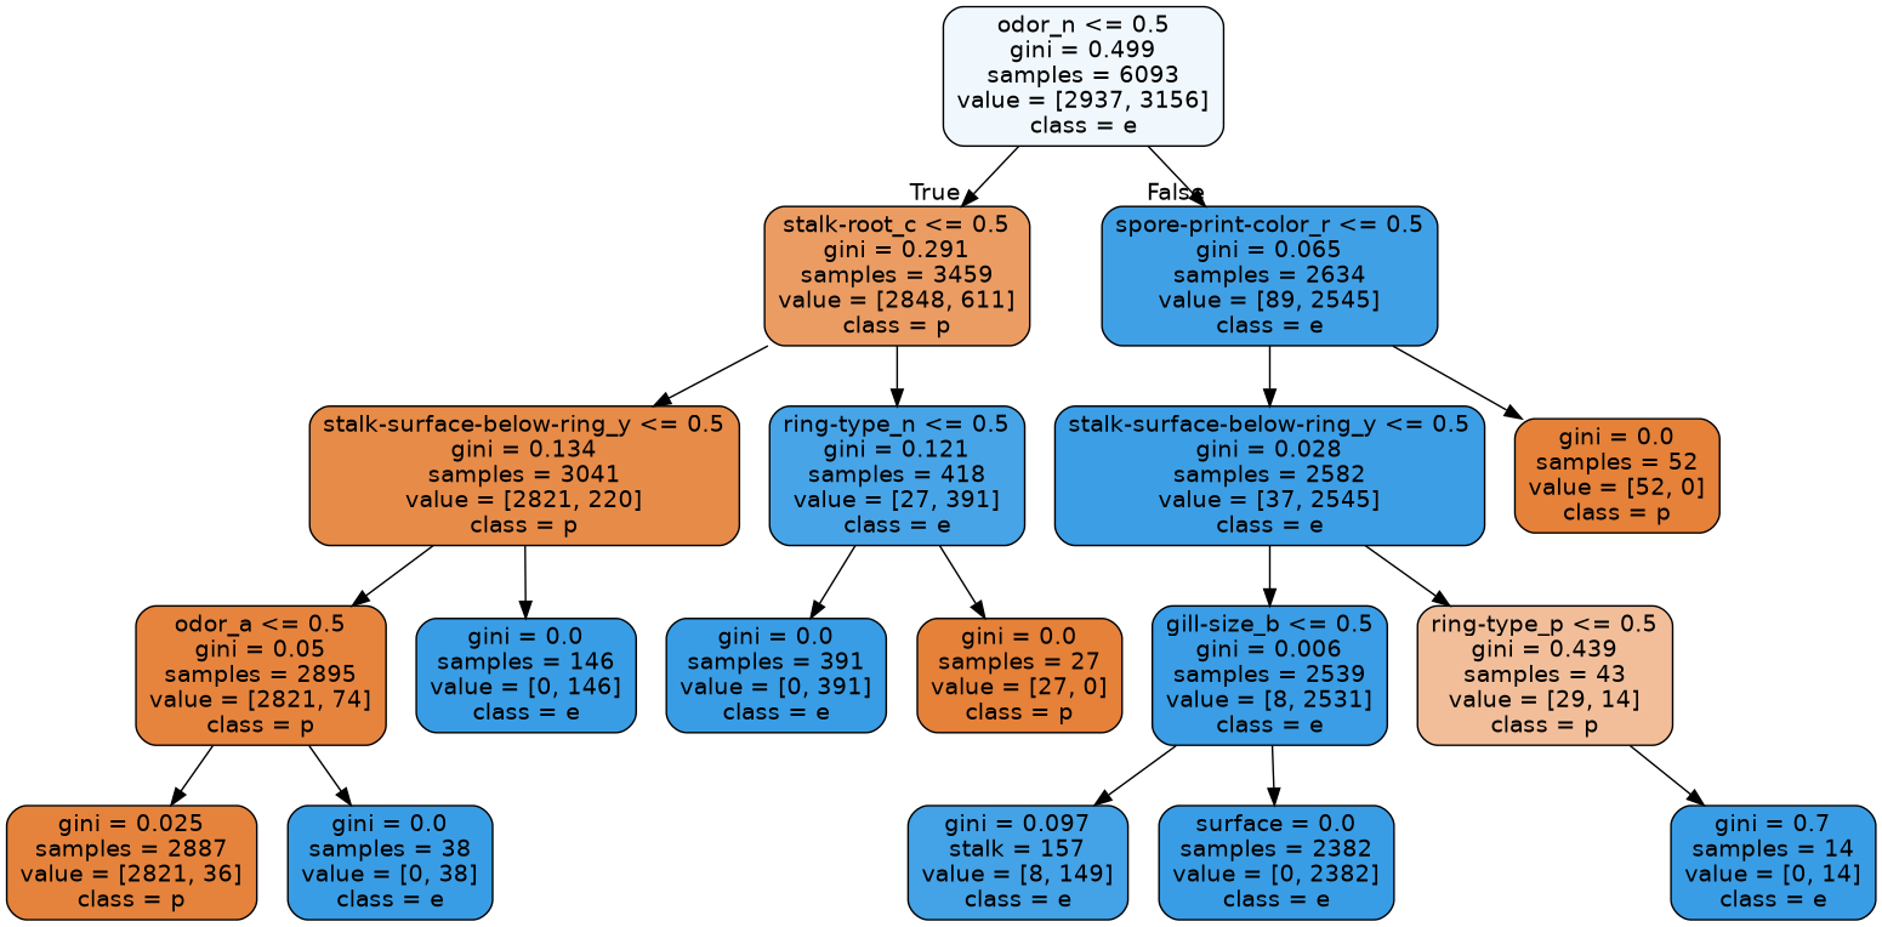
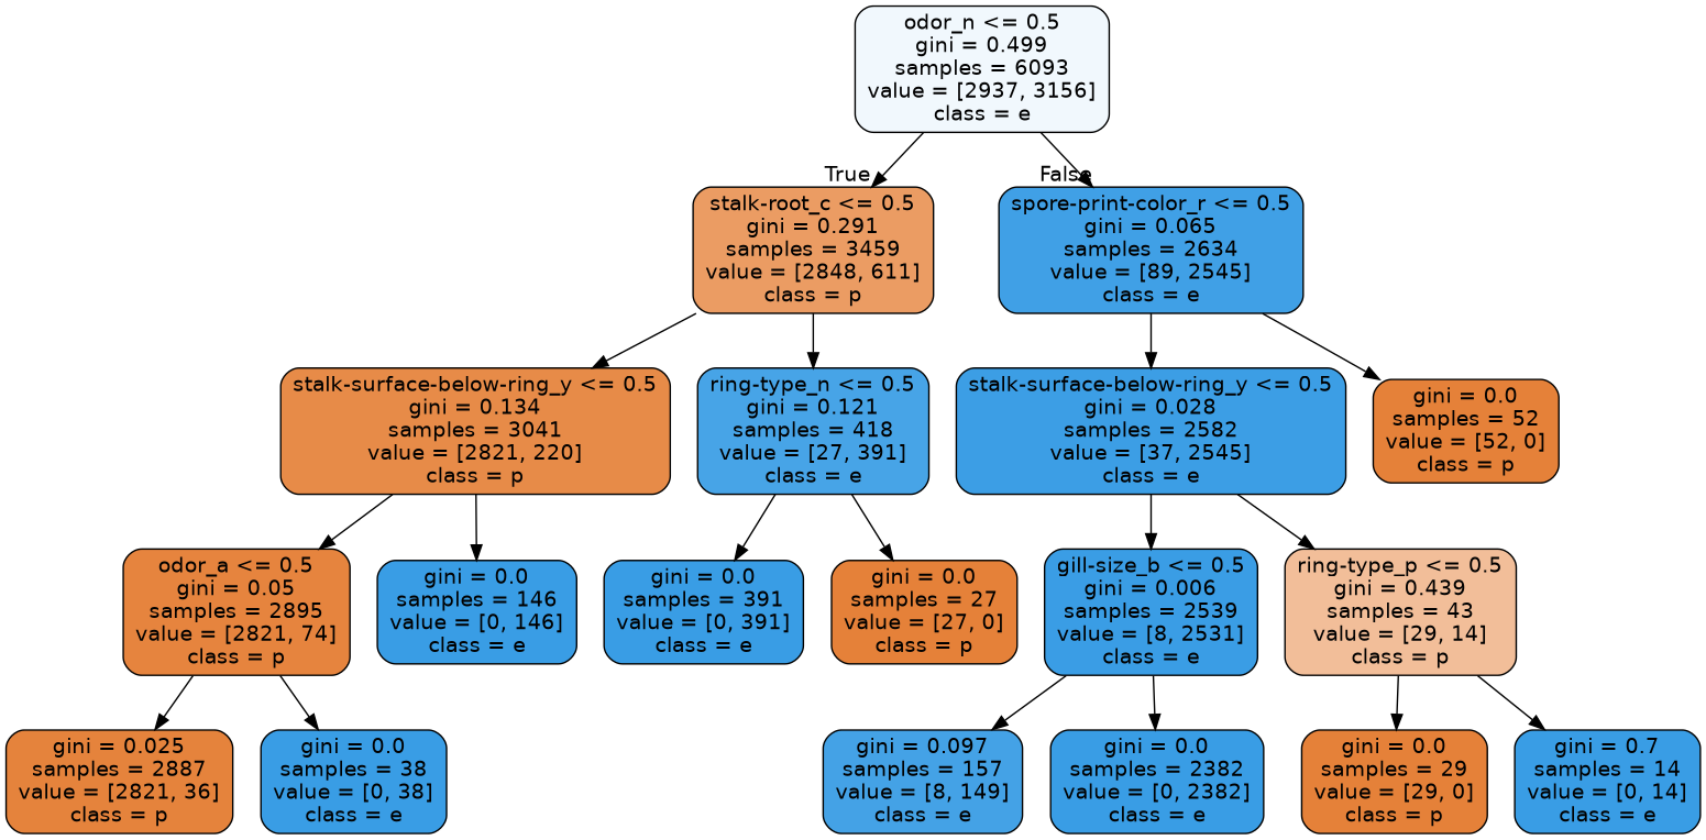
  digraph {
    node [color=black fillcolor="#399de5" fontname=helvetica shape=box style="filled, rounded"]
    edge [fontname=helvetica]
    n1 [fillcolor="#f1f8fd" label="odor_n <= 0.5\ngini = 0.499\nsamples = 6093\nvalue = [2937, 3156]\nclass = e"]
    n2 [fillcolor="#eb9c63" label="stalk-root_c <= 0.5\ngini = 0.291\nsamples = 3459\nvalue = [2848, 611]\nclass = p"]
    n3 [fillcolor="#40a0e6" label="spore-print-color_r <= 0.5\ngini = 0.065\nsamples = 2634\nvalue = [89, 2545]\nclass = e"]
    n4 [fillcolor="#e78b48" label="stalk-surface-below-ring_y <= 0.5\ngini = 0.134\nsamples = 3041\nvalue = [2821, 220]\nclass = p"]
    n5 [fillcolor="#47a4e7" label="ring-type_n <= 0.5\ngini = 0.121\nsamples = 418\nvalue = [27, 391]\nclass = e"]
    n6 [fillcolor="#3c9ee5" label="stalk-surface-below-ring_y <= 0.5\ngini = 0.028\nsamples = 2582\nvalue = [37, 2545]\nclass = e"]
    n7 [fillcolor="#e58139" label="gini = 0.0\nsamples = 52\nvalue = [52, 0]\nclass = p"]
    n8 [fillcolor="#e6843e" label="odor_a <= 0.5\ngini = 0.05\nsamples = 2895\nvalue = [2821, 74]\nclass = p"]
    n9 [label="gini = 0.0\nsamples = 146\nvalue = [0, 146]\nclass = e"]
    n10 [label="gini = 0.0\nsamples = 391\nvalue = [0, 391]\nclass = e"]
    n11 [fillcolor="#e58139" label="gini = 0.0\nsamples = 27\nvalue = [27, 0]\nclass = p"]
    n12 [fillcolor="#e5833c" label="gini = 0.025\nsamples = 2887\nvalue = [2821, 36]\nclass = p"]
    n13 [label="gini = 0.0\nsamples = 38\nvalue = [0, 38]\nclass = e"]
    n14 [fillcolor="#3a9de5" label="gill-size_b <= 0.5\ngini = 0.006\nsamples = 2539\nvalue = [8, 2531]\nclass = e"]
    n15 [fillcolor="#f2be99" label="ring-type_p <= 0.5\ngini = 0.439\nsamples = 43\nvalue = [29, 14]\nclass = p"]
-   n16 [fillcolor="#44a2e6" label="gini = 0.097\nstalk = 157\nvalue = [8, 149]\nclass = e"]
-   n17 [label="surface = 0.0\nsamples = 2382\nvalue = [0, 2382]\nclass = e"]
+   n16 [fillcolor="#44a2e6" label="gini = 0.097\nsamples = 157\nvalue = [8, 149]\nclass = e"]
+   n17 [label="gini = 0.0\nsamples = 2382\nvalue = [0, 2382]\nclass = e"]
+   n18 [fillcolor="#e58139" label="gini = 0.0\nsamples = 29\nvalue = [29, 0]\nclass = p"]
    n19 [label="gini = 0.7\nsamples = 14\nvalue = [0, 14]\nclass = e"]
    n1 -> n2 [headlabel=True labelangle=45 labeldistance=2.5]
    n1 -> n3 [headlabel=False labelangle=-45 labeldistance=2.5]
    n2 -> n4
    n2 -> n5
    n3 -> n6
    n3 -> n7
    n4 -> n8
    n4 -> n9
    n5 -> n10
    n5 -> n11
    n6 -> n14
    n6 -> n15
    n8 -> n12
    n8 -> n13
    n14 -> n16
    n14 -> n17
+   n15 -> n18
    n15 -> n19
  }
